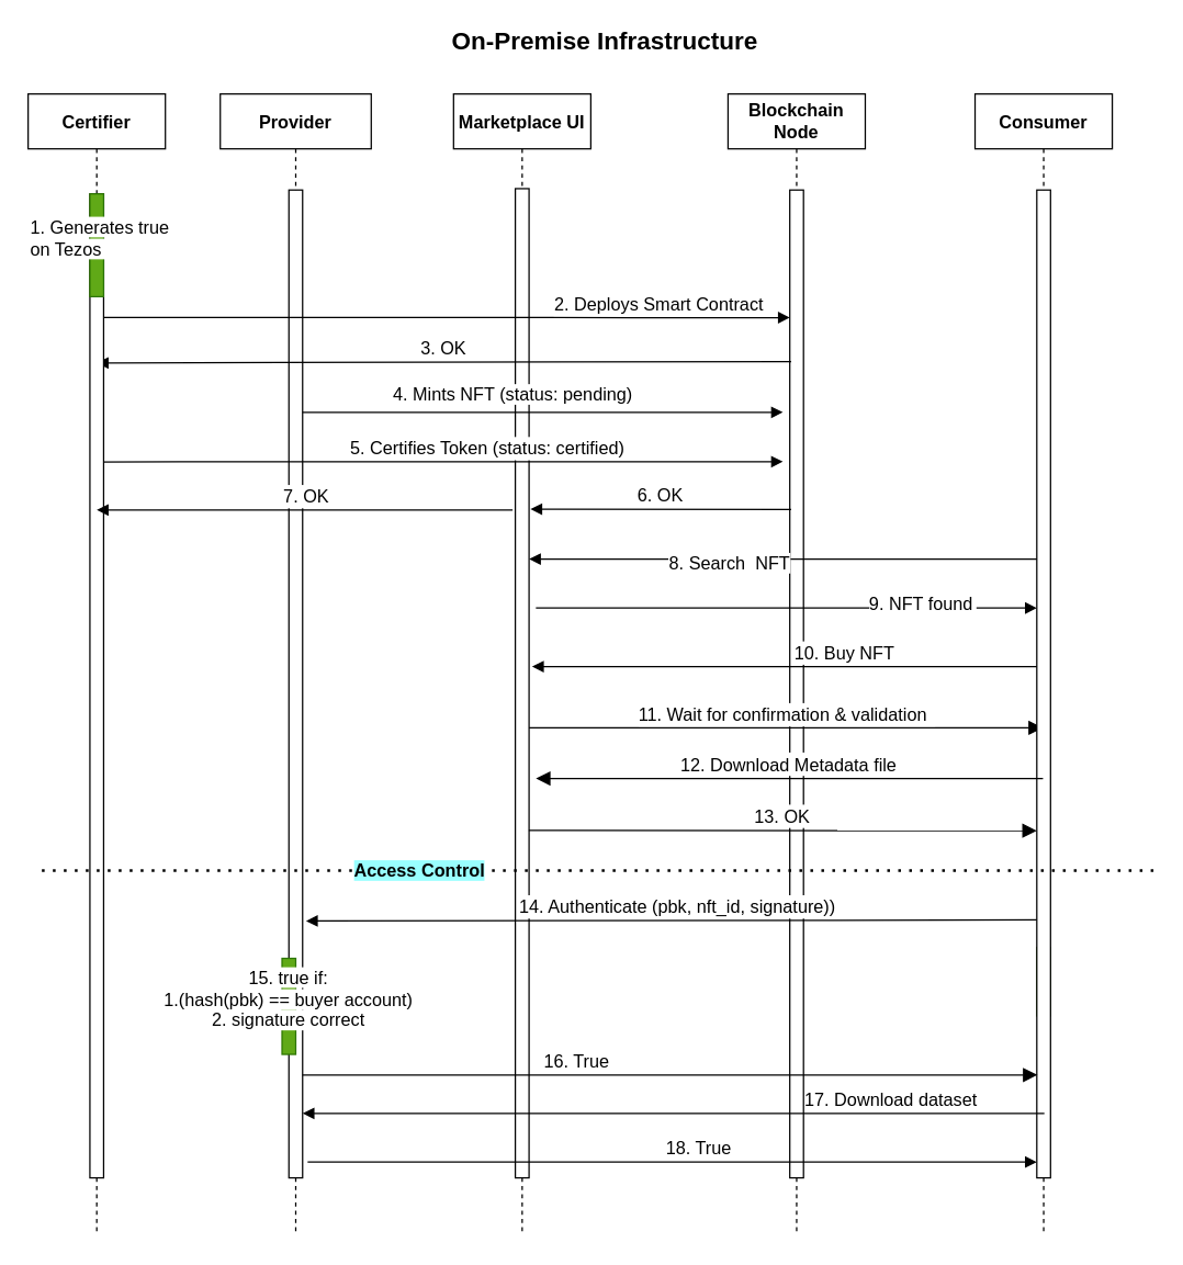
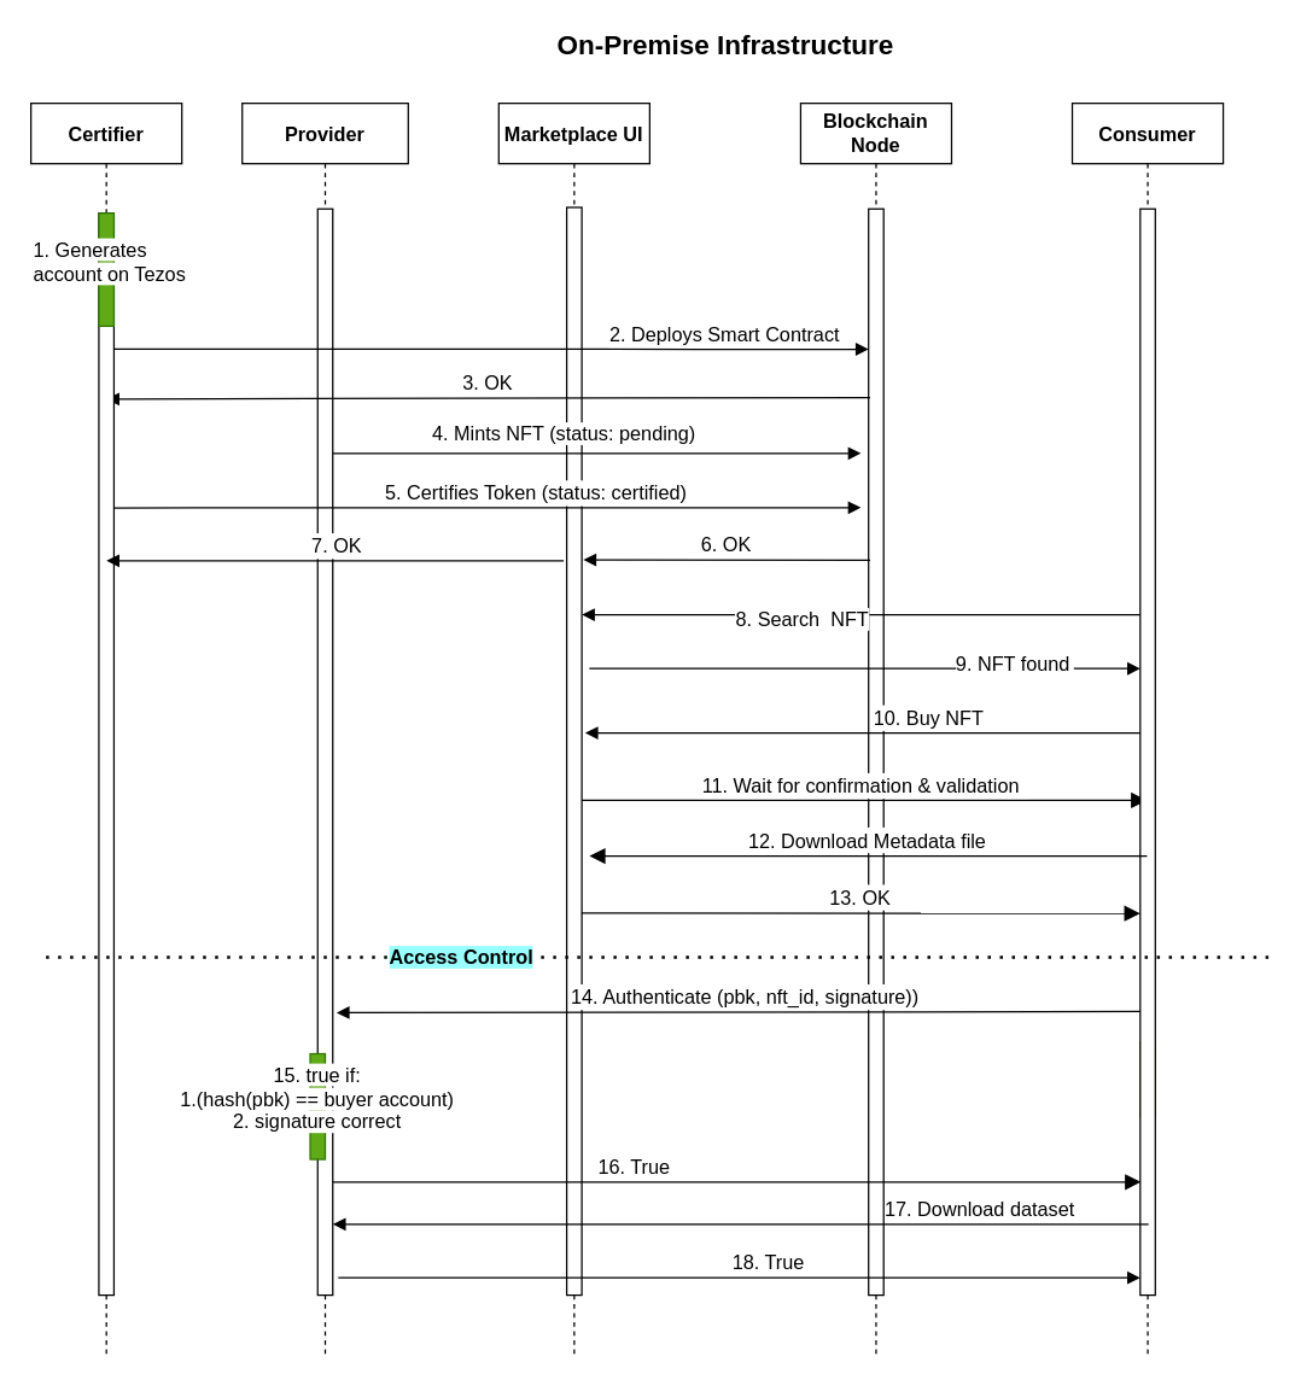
  <mxCell id="0" />
  <mxCell id="1" parent="0" />
  <mxCell id="2" value="Provider" style="shape=umlLifeline;perimeter=lifelinePerimeter;container=1;collapsible=0;recursiveResize=0;rounded=0;shadow=0;strokeWidth=1;fontStyle=1;fontSize=13;" parent="1" vertex="1"><mxGeometry x="160" y="68" width="110" height="832" as="geometry" /></mxCell>
  <mxCell id="3" value="" style="points=[];perimeter=orthogonalPerimeter;rounded=0;shadow=0;strokeWidth=1;fontSize=13;" parent="2" vertex="1"><mxGeometry x="50" y="70" width="10" height="720" as="geometry" /></mxCell>
  <mxCell id="4" value="" style="points=[];perimeter=orthogonalPerimeter;rounded=0;shadow=0;strokeWidth=1;fillColor=#60a917;strokeColor=#2D7600;fontColor=#ffffff;fontSize=13;" vertex="1" parent="2"><mxGeometry x="45" y="630" width="10" height="70" as="geometry" /></mxCell>
  <mxCell id="5" value="&lt;span style=&quot;color: rgb(0 , 0 , 0) ; font-family: &amp;#34;helvetica&amp;#34; ; font-size: 13px ; font-style: normal ; font-weight: 400 ; letter-spacing: normal ; text-indent: 0px ; text-transform: none ; word-spacing: 0px ; background-color: rgb(255 , 255 , 255) ; display: inline ; float: none&quot;&gt;15. true if:&lt;/span&gt;&lt;br style=&quot;color: rgb(0 , 0 , 0) ; font-family: &amp;#34;helvetica&amp;#34; ; font-size: 13px ; font-style: normal ; font-weight: 400 ; letter-spacing: normal ; text-indent: 0px ; text-transform: none ; word-spacing: 0px&quot;&gt;&lt;span style=&quot;color: rgb(0 , 0 , 0) ; font-family: &amp;#34;helvetica&amp;#34; ; font-size: 13px ; font-style: normal ; font-weight: 400 ; letter-spacing: normal ; text-indent: 0px ; text-transform: none ; word-spacing: 0px ; background-color: rgb(255 , 255 , 255) ; display: inline ; float: none&quot;&gt;1.(hash(pbk) == buyer account)&lt;/span&gt;&lt;br style=&quot;color: rgb(0 , 0 , 0) ; font-family: &amp;#34;helvetica&amp;#34; ; font-size: 13px ; font-style: normal ; font-weight: 400 ; letter-spacing: normal ; text-indent: 0px ; text-transform: none ; word-spacing: 0px&quot;&gt;&lt;span style=&quot;color: rgb(0 , 0 , 0) ; font-family: &amp;#34;helvetica&amp;#34; ; font-size: 13px ; font-style: normal ; font-weight: 400 ; letter-spacing: normal ; text-indent: 0px ; text-transform: none ; word-spacing: 0px ; background-color: rgb(255 , 255 , 255) ; display: inline ; float: none&quot;&gt;2. signature correct&lt;/span&gt;" style="text;whiteSpace=wrap;html=1;fontSize=13;align=center;" vertex="1" parent="2"><mxGeometry x="-45" y="630" width="190" height="50" as="geometry" /></mxCell>
  <mxCell id="6" value="Marketplace UI" style="shape=umlLifeline;perimeter=lifelinePerimeter;container=1;collapsible=0;recursiveResize=0;rounded=0;shadow=0;strokeWidth=1;fontStyle=1;fontSize=13;" parent="1" vertex="1"><mxGeometry x="330" y="68" width="100" height="832" as="geometry" /></mxCell>
  <mxCell id="7" value="" style="points=[];perimeter=orthogonalPerimeter;rounded=0;shadow=0;strokeWidth=1;fontSize=13;" parent="6" vertex="1"><mxGeometry x="45" y="69" width="10" height="721" as="geometry" /></mxCell>
  <mxCell id="8" value="2. Deploys Smart Contract" style="verticalAlign=bottom;endArrow=block;shadow=0;strokeWidth=1;exitX=1;exitY=0.064;exitDx=0;exitDy=0;exitPerimeter=0;fontSize=13;" parent="1" edge="1"><mxGeometry x="0.624" relative="1" as="geometry"><mxPoint x="70" y="230.88" as="sourcePoint" /><mxPoint x="575" y="231" as="targetPoint" /><Array as="points"><mxPoint x="470" y="231" /><mxPoint x="540" y="231" /></Array><mxPoint as="offset" /></mxGeometry></mxCell>
  <mxCell id="9" value="Blockchain Node" style="shape=umlLifeline;perimeter=lifelinePerimeter;container=1;collapsible=0;recursiveResize=0;rounded=0;shadow=0;strokeWidth=1;fontStyle=1;fontSize=13;whiteSpace=wrap;" parent="1" vertex="1"><mxGeometry x="530" y="68" width="100" height="832" as="geometry" /></mxCell>
  <mxCell id="10" value="" style="points=[];perimeter=orthogonalPerimeter;rounded=0;shadow=0;strokeWidth=1;fontSize=13;" parent="9" vertex="1"><mxGeometry x="45" y="70" width="10" height="720" as="geometry" /></mxCell>
  <mxCell id="11" value="3. OK" style="verticalAlign=bottom;endArrow=none;shadow=0;strokeWidth=1;startArrow=block;startFill=1;endFill=0;exitX=1;exitY=0.109;exitDx=0;exitDy=0;exitPerimeter=0;entryX=0.1;entryY=0.106;entryDx=0;entryDy=0;entryPerimeter=0;fontSize=13;" parent="1" edge="1"><mxGeometry relative="1" as="geometry"><mxPoint x="70" y="264.03" as="sourcePoint" /><mxPoint x="576" y="263.02" as="targetPoint" /></mxGeometry></mxCell>
  <mxCell id="12" value="5. Certifies Token (status: certified)" style="verticalAlign=bottom;endArrow=block;shadow=0;strokeWidth=1;exitX=1;exitY=0.196;exitDx=0;exitDy=0;exitPerimeter=0;fontSize=13;entryX=-0.5;entryY=0.275;entryDx=0;entryDy=0;entryPerimeter=0;" parent="1" edge="1" target="10"><mxGeometry x="0.138" relative="1" as="geometry"><mxPoint x="70" y="336.32" as="sourcePoint" /><mxPoint x="530" y="336" as="targetPoint" /><Array as="points"><mxPoint x="140" y="336" /></Array><mxPoint as="offset" /></mxGeometry></mxCell>
  <mxCell id="13" value="10. Buy NFT" style="verticalAlign=bottom;endArrow=none;endSize=8;shadow=0;strokeWidth=1;endFill=0;startArrow=block;startFill=1;fontSize=13;exitX=1.218;exitY=0.479;exitDx=0;exitDy=0;exitPerimeter=0;" parent="1" edge="1"><mxGeometry x="0.226" relative="1" as="geometry"><mxPoint x="759.5" y="485.359" as="targetPoint" /><mxPoint x="387.18" y="485.359" as="sourcePoint" /><mxPoint as="offset" /><Array as="points" /></mxGeometry></mxCell>
  <mxCell id="14" value="11. Wait for confirmation &amp; validation " style="verticalAlign=bottom;endArrow=block;endSize=8;shadow=0;strokeWidth=1;endFill=1;startArrow=none;startFill=0;fontSize=13;" parent="1" edge="1"><mxGeometry relative="1" as="geometry"><mxPoint x="759.5" y="530" as="targetPoint" /><mxPoint x="385" y="530" as="sourcePoint" /></mxGeometry></mxCell>
  <mxCell id="15" value="" style="points=[];perimeter=orthogonalPerimeter;rounded=0;shadow=0;strokeWidth=1;fillColor=#60a917;strokeColor=#2D7600;fontColor=#ffffff;fontSize=13;" parent="1" vertex="1"><mxGeometry x="755" y="690" width="10" height="50" as="geometry" /></mxCell>
  <mxCell id="16" value="18. True" style="verticalAlign=bottom;endArrow=none;shadow=0;strokeWidth=1;startArrow=block;startFill=1;endFill=0;fontSize=13;entryX=1.365;entryY=0.984;entryDx=0;entryDy=0;entryPerimeter=0;" parent="1" edge="1" target="3" source="27"><mxGeometry x="-0.069" relative="1" as="geometry"><mxPoint x="730" y="846" as="sourcePoint" /><mxPoint x="270" y="845" as="targetPoint" /><mxPoint x="1" as="offset" /></mxGeometry></mxCell>
  <mxCell id="17" value="9. NFT found" style="verticalAlign=bottom;endArrow=block;shadow=0;strokeWidth=1;fontSize=13;exitX=1.5;exitY=0.424;exitDx=0;exitDy=0;exitPerimeter=0;" parent="1" target="27" edge="1" source="7"><mxGeometry x="0.547" y="-7" relative="1" as="geometry"><mxPoint x="410" y="443" as="sourcePoint" /><mxPoint x="573" y="443.18" as="targetPoint" /><mxPoint x="-1" as="offset" /></mxGeometry></mxCell>
  <mxCell id="18" value="14. Authenticate (pbk, nft_id, signature))" style="verticalAlign=bottom;endArrow=none;endSize=8;shadow=0;strokeWidth=1;endFill=0;startArrow=block;startFill=1;fontSize=13;exitX=1.247;exitY=0.74;exitDx=0;exitDy=0;exitPerimeter=0;" parent="1" edge="1" source="3"><mxGeometry relative="1" as="geometry"><mxPoint x="765" y="670" as="targetPoint" /><mxPoint x="240" y="670" as="sourcePoint" /></mxGeometry></mxCell>
  <mxCell id="19" value="" style="group;labelBorderColor=none;" parent="1" vertex="1" connectable="0"><mxGeometry x="20" y="68" width="180" height="830" as="geometry" /></mxCell>
  <mxCell id="20" value="Certifier" style="shape=umlLifeline;perimeter=lifelinePerimeter;container=1;collapsible=0;recursiveResize=0;rounded=0;shadow=0;strokeWidth=1;fontStyle=1;fontSize=13;" parent="19" vertex="1"><mxGeometry width="100" height="830" as="geometry" /></mxCell>
  <mxCell id="21" value="" style="points=[];perimeter=orthogonalPerimeter;rounded=0;shadow=0;strokeWidth=1;fontSize=13;" parent="19" vertex="1"><mxGeometry x="45" y="72.81" width="10" height="717.19" as="geometry" /></mxCell>
  <mxCell id="22" value="" style="points=[];perimeter=orthogonalPerimeter;rounded=0;shadow=0;strokeWidth=1;fillColor=#60a917;strokeColor=#2D7600;fontColor=#ffffff;fontSize=13;" parent="19" vertex="1"><mxGeometry x="45" y="72.813" width="10" height="74.924" as="geometry" /></mxCell>
- <mxCell id="23" value="&lt;span style=&quot;color: rgb(0, 0, 0); font-family: helvetica; font-size: 13px; font-style: normal; letter-spacing: normal; text-align: center; text-indent: 0px; text-transform: none; word-spacing: 0px; background-color: rgb(255, 255, 255); display: inline; float: none;&quot;&gt;1. Generates true on Tezos&amp;nbsp;&lt;/span&gt;" style="text;whiteSpace=wrap;html=1;fontSize=13;fillColor=none;gradientColor=none;labelBorderColor=none;" vertex="1" parent="19"><mxGeometry y="82.838" width="120" height="32.713" as="geometry" /></mxCell>
+ <mxCell id="23" value="&lt;span style=&quot;color: rgb(0, 0, 0); font-family: helvetica; font-size: 13px; font-style: normal; letter-spacing: normal; text-align: center; text-indent: 0px; text-transform: none; word-spacing: 0px; background-color: rgb(255, 255, 255); display: inline; float: none;&quot;&gt;1. Generates account on Tezos&amp;nbsp;&lt;/span&gt;" style="text;whiteSpace=wrap;html=1;fontSize=13;fillColor=none;gradientColor=none;labelBorderColor=none;" vertex="1" parent="19"><mxGeometry y="82.838" width="120" height="32.713" as="geometry" /></mxCell>
  <mxCell id="24" value="" style="endArrow=block;html=1;endFill=1;fontSize=13;" parent="1" edge="1"><mxGeometry width="50" height="50" relative="1" as="geometry"><mxPoint x="765" y="407" as="sourcePoint" /><mxPoint x="385" y="407" as="targetPoint" /></mxGeometry></mxCell>
  <mxCell id="25" value="8. Search&amp;nbsp; NFT" style="edgeLabel;html=1;align=center;verticalAlign=middle;resizable=0;points=[];fontSize=13;" parent="24" vertex="1" connectable="0"><mxGeometry x="0.17" y="-3" relative="1" as="geometry"><mxPoint x="-13" y="5" as="offset" /></mxGeometry></mxCell>
  <mxCell id="26" value="Consumer" style="shape=umlLifeline;perimeter=lifelinePerimeter;container=1;collapsible=0;recursiveResize=0;rounded=0;shadow=0;strokeWidth=1;fontStyle=1;fontSize=13;" parent="1" vertex="1"><mxGeometry x="710" y="68" width="100" height="832" as="geometry" /></mxCell>
  <mxCell id="27" value="" style="points=[];perimeter=orthogonalPerimeter;rounded=0;shadow=0;strokeWidth=1;fontSize=13;" parent="26" vertex="1"><mxGeometry x="45" y="70" width="10" height="720" as="geometry" /></mxCell>
  <mxCell id="28" value="6. OK" style="verticalAlign=bottom;endArrow=block;shadow=0;strokeWidth=1;exitX=0.1;exitY=0.379;exitDx=0;exitDy=0;exitPerimeter=0;fontSize=13;entryX=1.1;entryY=0.324;entryDx=0;entryDy=0;entryPerimeter=0;" parent="1" edge="1" target="7"><mxGeometry relative="1" as="geometry"><mxPoint x="576" y="370.93" as="sourcePoint" /><mxPoint x="430" y="371" as="targetPoint" /></mxGeometry></mxCell>
  <mxCell id="29" value="7. OK" style="verticalAlign=bottom;endArrow=block;shadow=0;strokeWidth=1;exitX=-0.2;exitY=0.355;exitDx=0;exitDy=0;exitPerimeter=0;fontSize=13;" parent="1" edge="1"><mxGeometry x="-0.013" relative="1" as="geometry"><mxPoint x="373" y="371.17" as="sourcePoint" /><mxPoint x="70" y="371.17" as="targetPoint" /><mxPoint as="offset" /></mxGeometry></mxCell>
- <mxCell id="30" value="&lt;font style=&quot;font-size: 18px&quot;&gt;&lt;b&gt;On-Premise Infrastructure&lt;/b&gt;&lt;/font&gt;" style="text;html=1;resizable=0;autosize=1;align=center;verticalAlign=middle;points=[];fillColor=none;strokeColor=none;rounded=0;" vertex="1" parent="1"><mxGeometry x="320" y="20" width="240" height="20" as="geometry" /></mxCell>
+ <mxCell id="30" value="&lt;font style=&quot;font-size: 18px&quot;&gt;&lt;b&gt;On-Premise Infrastructure&lt;/b&gt;&lt;/font&gt;" style="text;html=1;resizable=0;autosize=1;align=center;verticalAlign=middle;points=[];fillColor=none;strokeColor=none;rounded=0;" vertex="1" parent="1"><mxGeometry x="360" y="20" width="240" height="20" as="geometry" /></mxCell>
  <mxCell id="31" value="" style="endArrow=block;html=1;endFill=1;fontSize=13;" parent="1" edge="1" source="3"><mxGeometry width="50" height="50" relative="1" as="geometry"><mxPoint x="226" y="300.32" as="sourcePoint" /><mxPoint x="570" y="300" as="targetPoint" /></mxGeometry></mxCell>
  <mxCell id="32" value="4. Mints NFT (status: pending)" style="edgeLabel;html=1;align=center;verticalAlign=middle;resizable=0;points=[];fontSize=13;" parent="31" vertex="1" connectable="0"><mxGeometry x="-0.101" relative="1" as="geometry"><mxPoint x="-5" y="-14" as="offset" /></mxGeometry></mxCell>
  <mxCell id="33" value="13. OK" style="verticalAlign=bottom;endArrow=block;endSize=8;shadow=0;strokeWidth=1;endFill=1;startArrow=none;startFill=0;fontSize=13;exitX=0.982;exitY=0.628;exitDx=0;exitDy=0;exitPerimeter=0;" edge="1" parent="1"><mxGeometry relative="1" as="geometry"><mxPoint x="755" y="605" as="targetPoint" /><mxPoint x="384.82" y="604.788" as="sourcePoint" /></mxGeometry></mxCell>
  <mxCell id="34" value="12. Download Metadata file" style="verticalAlign=bottom;endArrow=block;endSize=8;shadow=0;strokeWidth=1;endFill=1;startArrow=none;startFill=0;fontSize=13;entryX=1.5;entryY=0.588;entryDx=0;entryDy=0;entryPerimeter=0;" edge="1" parent="1"><mxGeometry relative="1" as="geometry"><mxPoint x="390" y="566.948" as="targetPoint" /><mxPoint x="759.5" y="567" as="sourcePoint" /><Array as="points"><mxPoint x="710" y="567" /></Array></mxGeometry></mxCell>
  <mxCell id="35" value="17. Download dataset" style="verticalAlign=bottom;endArrow=none;endSize=8;shadow=0;strokeWidth=1;endFill=0;startArrow=block;startFill=1;fontSize=13;" parent="1" edge="1"><mxGeometry x="0.587" relative="1" as="geometry"><mxPoint x="760.5" y="811" as="targetPoint" /><mxPoint x="220" y="811" as="sourcePoint" /><mxPoint as="offset" /></mxGeometry></mxCell>
  <mxCell id="36" value="" style="endArrow=none;dashed=1;html=1;dashPattern=1 3;strokeWidth=2;rounded=0;fontSize=13;" edge="1" parent="1"><mxGeometry width="50" height="50" relative="1" as="geometry"><mxPoint x="30" y="634" as="sourcePoint" /><mxPoint x="840" y="634" as="targetPoint" /></mxGeometry></mxCell>
  <mxCell id="37" value="&lt;b style=&quot;background-color: rgb(153 , 255 , 255)&quot;&gt;Access Control&lt;/b&gt;" style="edgeLabel;html=1;align=center;verticalAlign=middle;resizable=0;points=[];fontSize=13;" vertex="1" connectable="0" parent="36"><mxGeometry x="-0.348" y="1" relative="1" as="geometry"><mxPoint x="10" as="offset" /></mxGeometry></mxCell>
  <mxCell id="38" value="16. True" style="verticalAlign=bottom;endArrow=block;endSize=8;shadow=0;strokeWidth=1;endFill=1;fontSize=13;" parent="1" edge="1"><mxGeometry x="-0.253" relative="1" as="geometry"><mxPoint x="755.5" y="782.998" as="targetPoint" /><mxPoint x="220" y="782.998" as="sourcePoint" /><mxPoint as="offset" /><Array as="points" /></mxGeometry></mxCell>
